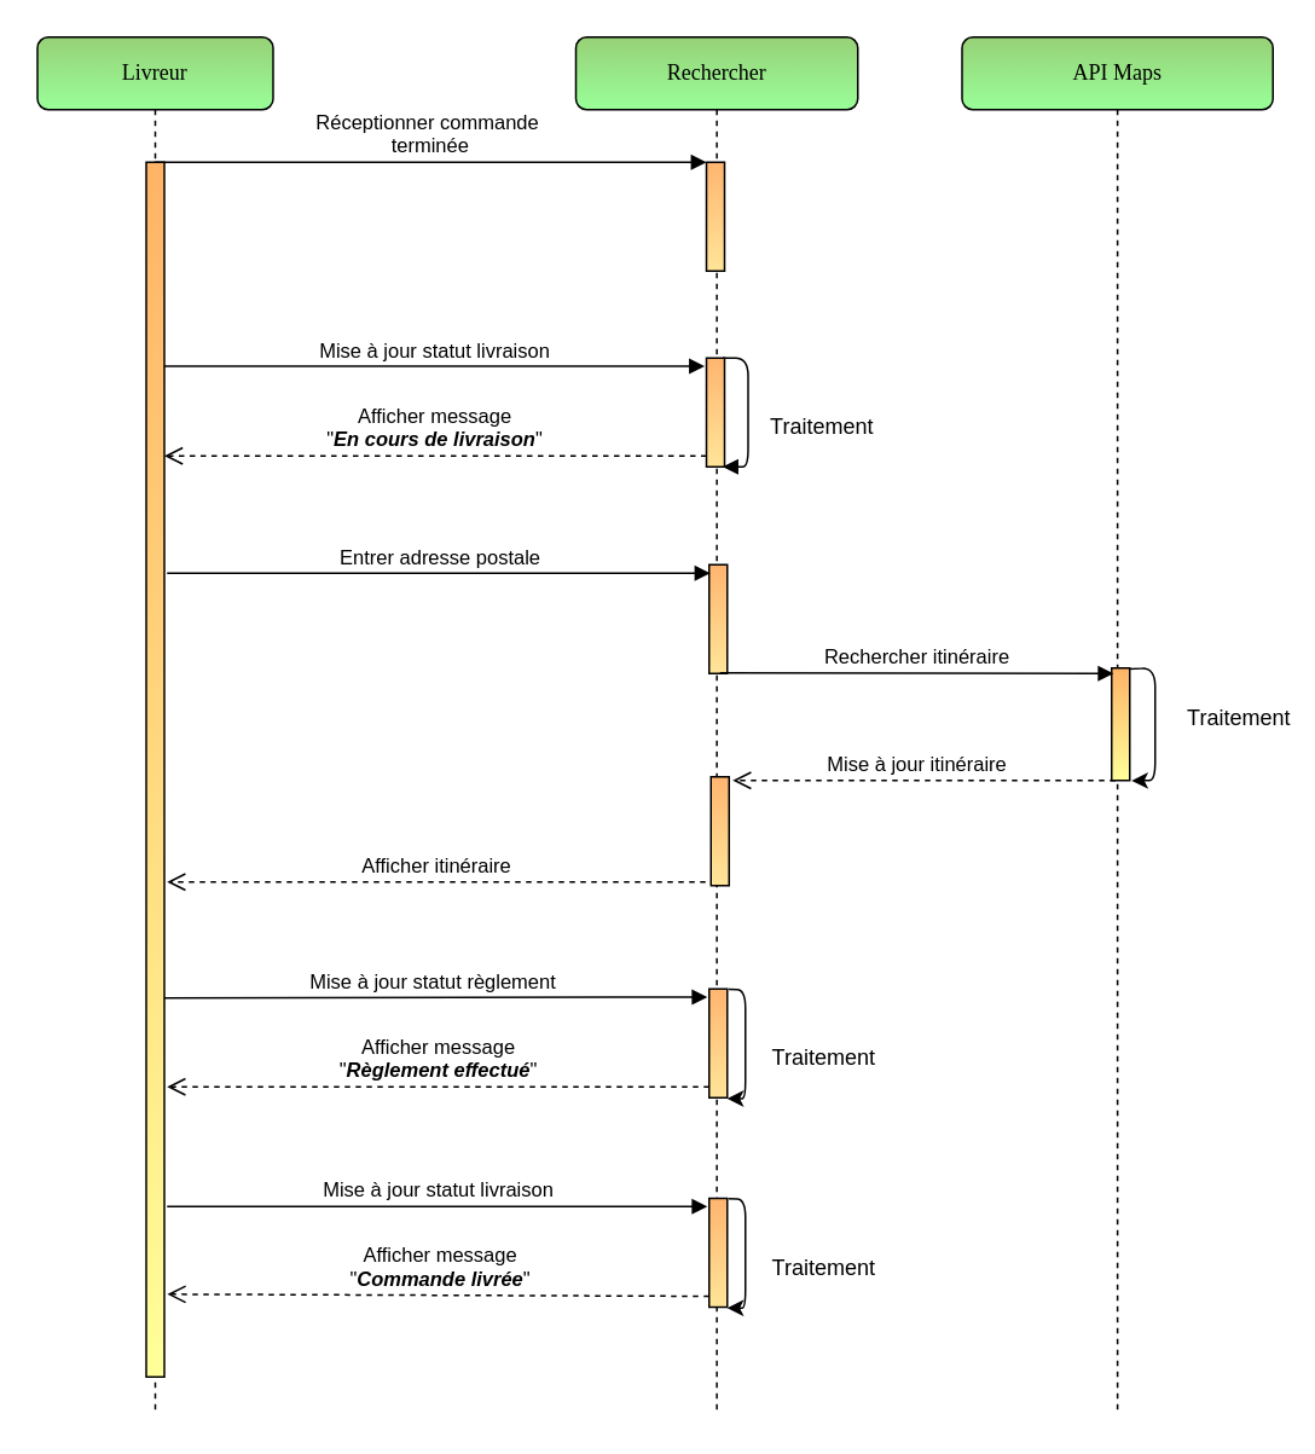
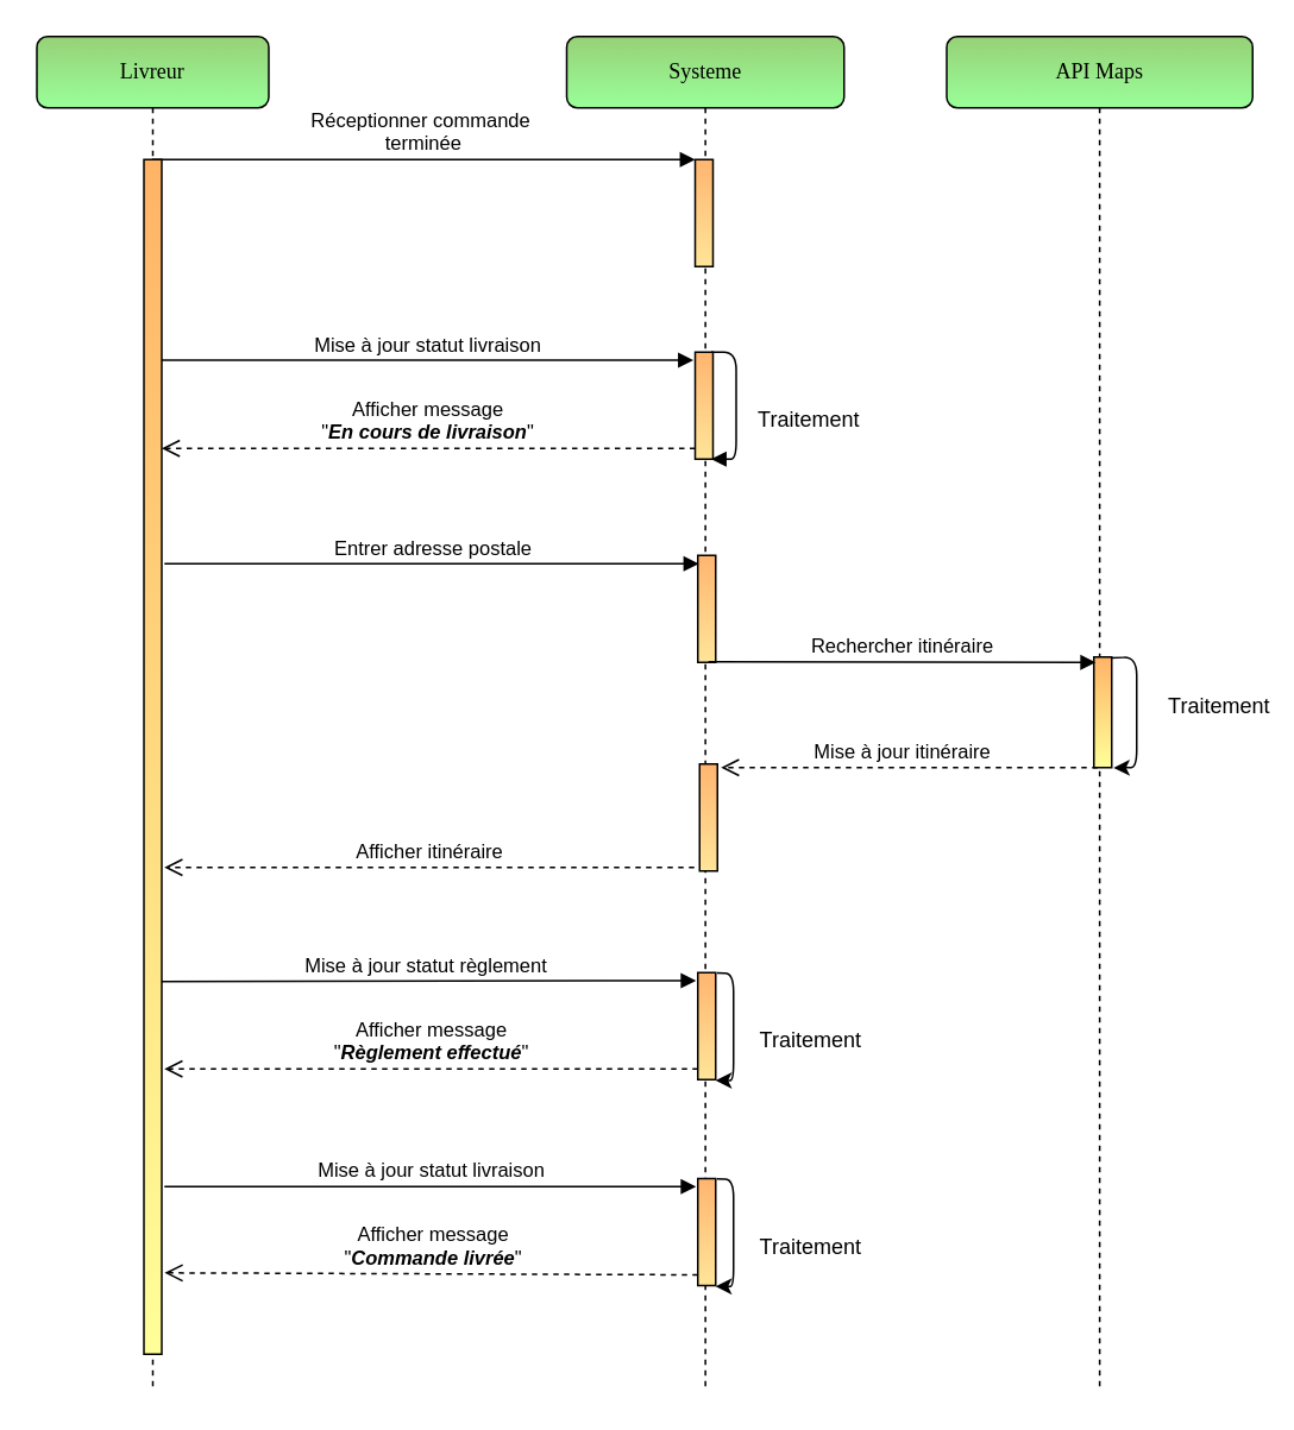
  <mxCell id="0" />
  <mxCell id="1" parent="0" />
  <mxCell id="2" value="Mise à jour statut livraison" style="html=1;verticalAlign=bottom;endArrow=block;entryX=-0.1;entryY=0.075;entryDx=0;entryDy=0;entryPerimeter=0;labelBackgroundColor=none;" parent="1" target="12" edge="1"><mxGeometry width="80" relative="1" as="geometry"><mxPoint x="91.5" y="665" as="sourcePoint" /><mxPoint x="291.5" y="1027.36" as="targetPoint" /></mxGeometry></mxCell>
  <mxCell id="3" value="Mise à jour statut règlement" style="html=1;verticalAlign=bottom;endArrow=block;entryX=-0.1;entryY=0.075;entryDx=0;entryDy=0;entryPerimeter=0;labelBackgroundColor=none;" parent="1" target="21" edge="1"><mxGeometry width="80" relative="1" as="geometry"><mxPoint x="86.5" y="550" as="sourcePoint" /><mxPoint x="291.5" y="911.86" as="targetPoint" /></mxGeometry></mxCell>
  <mxCell id="4" value="&lt;div&gt;Réceptionner commande&lt;/div&gt;&amp;nbsp;terminée" style="html=1;verticalAlign=bottom;startArrow=none;endArrow=block;startSize=8;entryX=0;entryY=0;entryDx=0;entryDy=0;entryPerimeter=0;startFill=0;labelBackgroundColor=none;" parent="1" source="18" target="6" edge="1"><mxGeometry x="-0.016" relative="1" as="geometry"><mxPoint x="103" y="90" as="sourcePoint" /><mxPoint as="offset" /></mxGeometry></mxCell>
- <mxCell id="5" value="Rechercher" style="shape=umlLifeline;perimeter=lifelinePerimeter;whiteSpace=wrap;html=1;container=1;collapsible=0;recursiveResize=0;outlineConnect=0;rounded=1;shadow=0;comic=0;labelBackgroundColor=none;strokeColor=#000000;strokeWidth=1;fillColor=#97D077;fontFamily=Verdana;fontSize=12;align=center;gradientColor=#99FF99;glass=0;" parent="1" vertex="1"><mxGeometry x="317" y="20" width="155.5" height="760" as="geometry" /></mxCell>
+ <mxCell id="5" value="Systeme" style="shape=umlLifeline;perimeter=lifelinePerimeter;whiteSpace=wrap;html=1;container=1;collapsible=0;recursiveResize=0;outlineConnect=0;rounded=1;shadow=0;comic=0;labelBackgroundColor=none;strokeColor=#000000;strokeWidth=1;fillColor=#97D077;fontFamily=Verdana;fontSize=12;align=center;gradientColor=#99FF99;glass=0;" parent="1" vertex="1"><mxGeometry x="317" y="20" width="155.5" height="760" as="geometry" /></mxCell>
  <mxCell id="6" value="" style="html=1;points=[];perimeter=orthogonalPerimeter;fillColor=#FFB570;gradientColor=#FFE599;labelBackgroundColor=none;" parent="5" vertex="1"><mxGeometry x="72" y="69" width="10" height="60" as="geometry" /></mxCell>
  <mxCell id="7" value="" style="html=1;points=[];perimeter=orthogonalPerimeter;fillColor=#FFB570;gradientColor=#FFE599;labelBackgroundColor=none;" parent="5" vertex="1"><mxGeometry x="72" y="177" width="10" height="60" as="geometry" /></mxCell>
  <mxCell id="8" value="&lt;div&gt;&lt;br&gt;&lt;/div&gt;&lt;div&gt;&lt;br&gt;&lt;/div&gt;" style="html=1;verticalAlign=bottom;endArrow=block;labelBackgroundColor=none;entryX=0.9;entryY=1;entryDx=0;entryDy=0;entryPerimeter=0;exitX=0.9;exitY=0;exitDx=0;exitDy=0;exitPerimeter=0;" parent="5" source="7" target="7" edge="1"><mxGeometry x="-0.5" y="-46" width="80" relative="1" as="geometry"><mxPoint x="81" y="168" as="sourcePoint" /><mxPoint x="140" y="396" as="targetPoint" /><mxPoint x="89" y="17" as="offset" /><Array as="points"><mxPoint x="95" y="177" /><mxPoint x="95" y="237" /></Array></mxGeometry></mxCell>
  <mxCell id="9" value="Traitement" style="text;html=1;strokeColor=none;fillColor=none;align=center;verticalAlign=middle;whiteSpace=wrap;rounded=0;shadow=0;glass=0;labelBackgroundColor=none;" parent="5" vertex="1"><mxGeometry x="115.5" y="205" width="40" height="20" as="geometry" /></mxCell>
  <mxCell id="10" value="" style="html=1;points=[];perimeter=orthogonalPerimeter;fillColor=#FFB570;gradientColor=#FFE599;labelBackgroundColor=none;" parent="5" vertex="1"><mxGeometry x="73.5" y="291" width="10" height="60" as="geometry" /></mxCell>
  <mxCell id="11" value="" style="html=1;points=[];perimeter=orthogonalPerimeter;fillColor=#FFB570;gradientColor=#FFE599;labelBackgroundColor=none;" parent="5" vertex="1"><mxGeometry x="74.5" y="408" width="10" height="60" as="geometry" /></mxCell>
  <mxCell id="12" value="" style="html=1;points=[];perimeter=orthogonalPerimeter;fillColor=#FFB570;gradientColor=#FFE599;labelBackgroundColor=none;" parent="5" vertex="1"><mxGeometry x="73.5" y="640.5" width="10" height="60" as="geometry" /></mxCell>
  <mxCell id="13" value="Traitement" style="text;html=1;strokeColor=none;fillColor=none;align=center;verticalAlign=middle;whiteSpace=wrap;rounded=0;shadow=0;glass=0;labelBackgroundColor=none;" parent="5" vertex="1"><mxGeometry x="117" y="668.5" width="40" height="20" as="geometry" /></mxCell>
  <mxCell id="14" value="" style="endArrow=classic;html=1;labelBackgroundColor=none;entryX=0.9;entryY=1.008;entryDx=0;entryDy=0;entryPerimeter=0;exitX=0.967;exitY=0.003;exitDx=0;exitDy=0;exitPerimeter=0;" parent="5" edge="1"><mxGeometry width="50" height="50" relative="1" as="geometry"><mxPoint x="84.17" y="640.68" as="sourcePoint" /><mxPoint x="83.5" y="700.98" as="targetPoint" /><Array as="points"><mxPoint x="93.5" y="641" /><mxPoint x="93.5" y="701" /></Array></mxGeometry></mxCell>
  <mxCell id="15" value="API Maps" style="shape=umlLifeline;perimeter=lifelinePerimeter;whiteSpace=wrap;html=1;container=1;collapsible=0;recursiveResize=0;outlineConnect=0;rounded=1;shadow=0;comic=0;labelBackgroundColor=none;strokeColor=#000000;strokeWidth=1;fillColor=#97D077;fontFamily=Verdana;fontSize=12;align=center;gradientColor=#99FF99;glass=0;" parent="1" vertex="1"><mxGeometry x="530" y="20" width="171.5" height="760" as="geometry" /></mxCell>
  <mxCell id="16" value="" style="html=1;points=[];perimeter=orthogonalPerimeter;rounded=0;shadow=0;comic=0;labelBackgroundColor=none;strokeColor=#000000;strokeWidth=1;fillColor=#FFB366;fontFamily=Verdana;fontSize=12;fontColor=#000000;align=center;gradientColor=#FFFF99;" parent="15" vertex="1"><mxGeometry x="82.5" y="348" width="10" height="62" as="geometry" /></mxCell>
  <mxCell id="17" value="" style="endArrow=classic;html=1;labelBackgroundColor=none;exitX=0.942;exitY=0.008;exitDx=0;exitDy=0;exitPerimeter=0;entryX=1.105;entryY=1.002;entryDx=0;entryDy=0;entryPerimeter=0;" parent="15" source="16" target="16" edge="1"><mxGeometry width="50" height="50" relative="1" as="geometry"><mxPoint x="108.5" y="334" as="sourcePoint" /><mxPoint x="100.5" y="412" as="targetPoint" /><Array as="points"><mxPoint x="106.5" y="348" /><mxPoint x="106.5" y="410" /></Array></mxGeometry></mxCell>
  <mxCell id="18" value="Livreur" style="shape=umlLifeline;perimeter=lifelinePerimeter;whiteSpace=wrap;html=1;container=1;collapsible=0;recursiveResize=0;outlineConnect=0;rounded=1;shadow=0;comic=0;labelBackgroundColor=none;strokeColor=#000000;strokeWidth=1;fillColor=#97D077;fontFamily=Verdana;fontSize=12;align=center;gradientColor=#99FF99;glass=0;" parent="1" vertex="1"><mxGeometry x="20" y="20" width="130" height="760" as="geometry" /></mxCell>
  <mxCell id="19" value="" style="html=1;points=[];perimeter=orthogonalPerimeter;rounded=0;shadow=0;comic=0;labelBackgroundColor=none;strokeColor=#000000;strokeWidth=1;fillColor=#FFB366;fontFamily=Verdana;fontSize=12;fontColor=#000000;align=center;gradientColor=#FFFF99;rotation=0;" parent="18" vertex="1"><mxGeometry x="60" y="69" width="10" height="670" as="geometry" /></mxCell>
  <mxCell id="20" value="&lt;div&gt;Afficher message&lt;/div&gt;&lt;div&gt;&quot;&lt;i&gt;&lt;b&gt;Règlement effectué&lt;/b&gt;&lt;/i&gt;&quot;&lt;/div&gt;" style="html=1;verticalAlign=bottom;endArrow=open;dashed=1;endSize=8;exitX=0;exitY=0.9;exitDx=0;exitDy=0;exitPerimeter=0;labelBackgroundColor=none;" parent="1" source="21" edge="1"><mxGeometry relative="1" as="geometry"><mxPoint x="678.5" y="1010" as="sourcePoint" /><mxPoint x="91.5" y="599" as="targetPoint" /></mxGeometry></mxCell>
  <mxCell id="21" value="" style="html=1;points=[];perimeter=orthogonalPerimeter;fillColor=#FFB570;gradientColor=#FFE599;labelBackgroundColor=none;" parent="1" vertex="1"><mxGeometry x="390.5" y="545" width="10" height="60" as="geometry" /></mxCell>
  <mxCell id="22" value="Traitement" style="text;html=1;strokeColor=none;fillColor=none;align=center;verticalAlign=middle;whiteSpace=wrap;rounded=0;shadow=0;glass=0;labelBackgroundColor=none;" parent="1" vertex="1"><mxGeometry x="434" y="573" width="40" height="20" as="geometry" /></mxCell>
  <mxCell id="23" value="" style="endArrow=classic;html=1;labelBackgroundColor=none;entryX=0.9;entryY=1.008;entryDx=0;entryDy=0;entryPerimeter=0;exitX=0.967;exitY=0.003;exitDx=0;exitDy=0;exitPerimeter=0;" parent="1" edge="1"><mxGeometry width="50" height="50" relative="1" as="geometry"><mxPoint x="401.17" y="545.18" as="sourcePoint" /><mxPoint x="400.5" y="605.48" as="targetPoint" /><Array as="points"><mxPoint x="410.5" y="545.5" /><mxPoint x="410.5" y="605.5" /></Array></mxGeometry></mxCell>
  <mxCell id="24" value="Mise à jour statut livraison" style="html=1;verticalAlign=bottom;endArrow=block;entryX=-0.1;entryY=0.075;entryDx=0;entryDy=0;entryPerimeter=0;labelBackgroundColor=none;" parent="1" source="19" target="7" edge="1"><mxGeometry width="80" relative="1" as="geometry"><mxPoint x="117" y="201.5" as="sourcePoint" /><mxPoint x="290" y="563.86" as="targetPoint" /></mxGeometry></mxCell>
  <mxCell id="25" value="&lt;div&gt;Afficher message&lt;/div&gt;&lt;div&gt;&quot;&lt;i&gt;&lt;b&gt;En cours de livraison&lt;/b&gt;&lt;/i&gt;&quot;&lt;/div&gt;" style="html=1;verticalAlign=bottom;endArrow=open;dashed=1;endSize=8;exitX=0;exitY=0.9;exitDx=0;exitDy=0;exitPerimeter=0;labelBackgroundColor=none;" parent="1" source="7" target="19" edge="1"><mxGeometry relative="1" as="geometry"><mxPoint x="677" y="662" as="sourcePoint" /><mxPoint x="117" y="251" as="targetPoint" /></mxGeometry></mxCell>
  <mxCell id="26" value="Entrer adresse postale" style="html=1;verticalAlign=bottom;endArrow=block;entryX=0.054;entryY=0.078;entryDx=0;entryDy=0;entryPerimeter=0;labelBackgroundColor=none;" parent="1" target="10" edge="1"><mxGeometry width="80" relative="1" as="geometry"><mxPoint x="91.5" y="315.68" as="sourcePoint" /><mxPoint x="291.5" y="677.86" as="targetPoint" /></mxGeometry></mxCell>
  <mxCell id="27" value="Rechercher itinéraire" style="html=1;verticalAlign=bottom;endArrow=block;labelBackgroundColor=none;exitX=1;exitY=0.693;exitDx=0;exitDy=0;exitPerimeter=0;" parent="1" edge="1"><mxGeometry width="80" relative="1" as="geometry"><mxPoint x="396.5" y="370.64" as="sourcePoint" /><mxPoint x="613.5" y="371" as="targetPoint" /></mxGeometry></mxCell>
  <mxCell id="28" value="Traitement" style="text;html=1;strokeColor=none;fillColor=none;align=center;verticalAlign=middle;whiteSpace=wrap;rounded=0;shadow=0;glass=0;labelBackgroundColor=none;" parent="1" vertex="1"><mxGeometry x="663" y="386" width="40" height="20" as="geometry" /></mxCell>
  <mxCell id="29" value="Mise à jour itinéraire" style="html=1;verticalAlign=bottom;endArrow=open;dashed=1;endSize=8;labelBackgroundColor=none;" parent="1" edge="1"><mxGeometry x="0.044" relative="1" as="geometry"><mxPoint x="614.5" y="430" as="sourcePoint" /><mxPoint x="403.5" y="430" as="targetPoint" /><mxPoint as="offset" /></mxGeometry></mxCell>
  <mxCell id="30" value="Afficher itinéraire" style="html=1;verticalAlign=bottom;endArrow=open;dashed=1;endSize=8;exitX=0;exitY=0.9;exitDx=0;exitDy=0;exitPerimeter=0;labelBackgroundColor=none;" parent="1" edge="1"><mxGeometry relative="1" as="geometry"><mxPoint x="388.5" y="486" as="sourcePoint" /><mxPoint x="91.5" y="486" as="targetPoint" /></mxGeometry></mxCell>
  <mxCell id="31" value="&lt;div&gt;Afficher message&lt;/div&gt;&lt;div&gt;&quot;&lt;i&gt;&lt;b&gt;Commande livrée&lt;/b&gt;&lt;/i&gt;&quot;&lt;/div&gt;" style="html=1;verticalAlign=bottom;endArrow=open;dashed=1;endSize=8;exitX=0;exitY=0.9;exitDx=0;exitDy=0;exitPerimeter=0;labelBackgroundColor=none;entryX=1.014;entryY=0.987;entryDx=0;entryDy=0;entryPerimeter=0;" parent="1" source="12" edge="1"><mxGeometry relative="1" as="geometry"><mxPoint x="678.5" y="1125.5" as="sourcePoint" /><mxPoint x="91.64" y="713.38" as="targetPoint" /></mxGeometry></mxCell>
